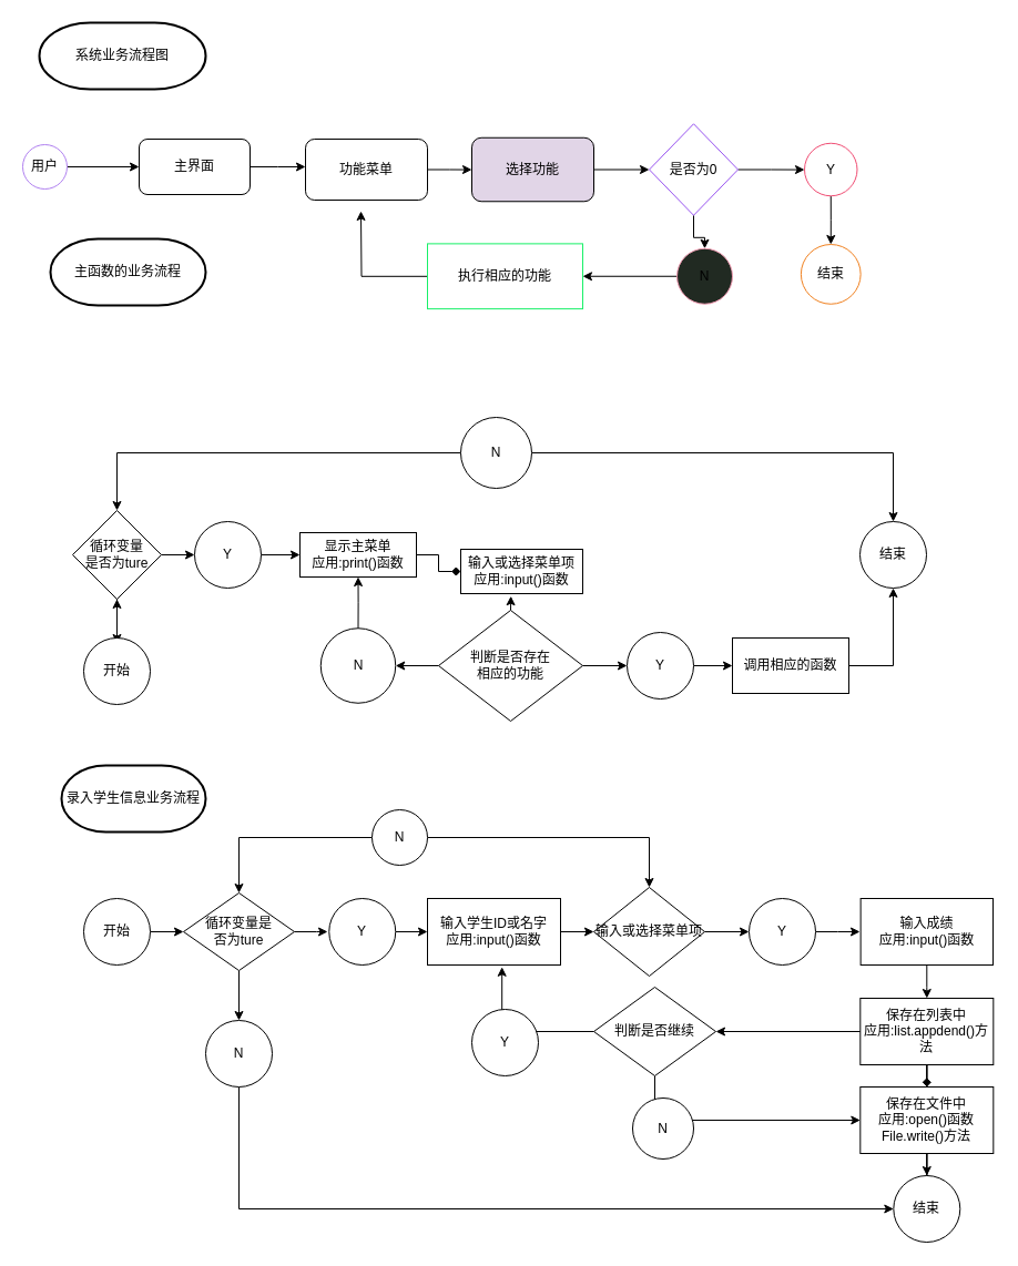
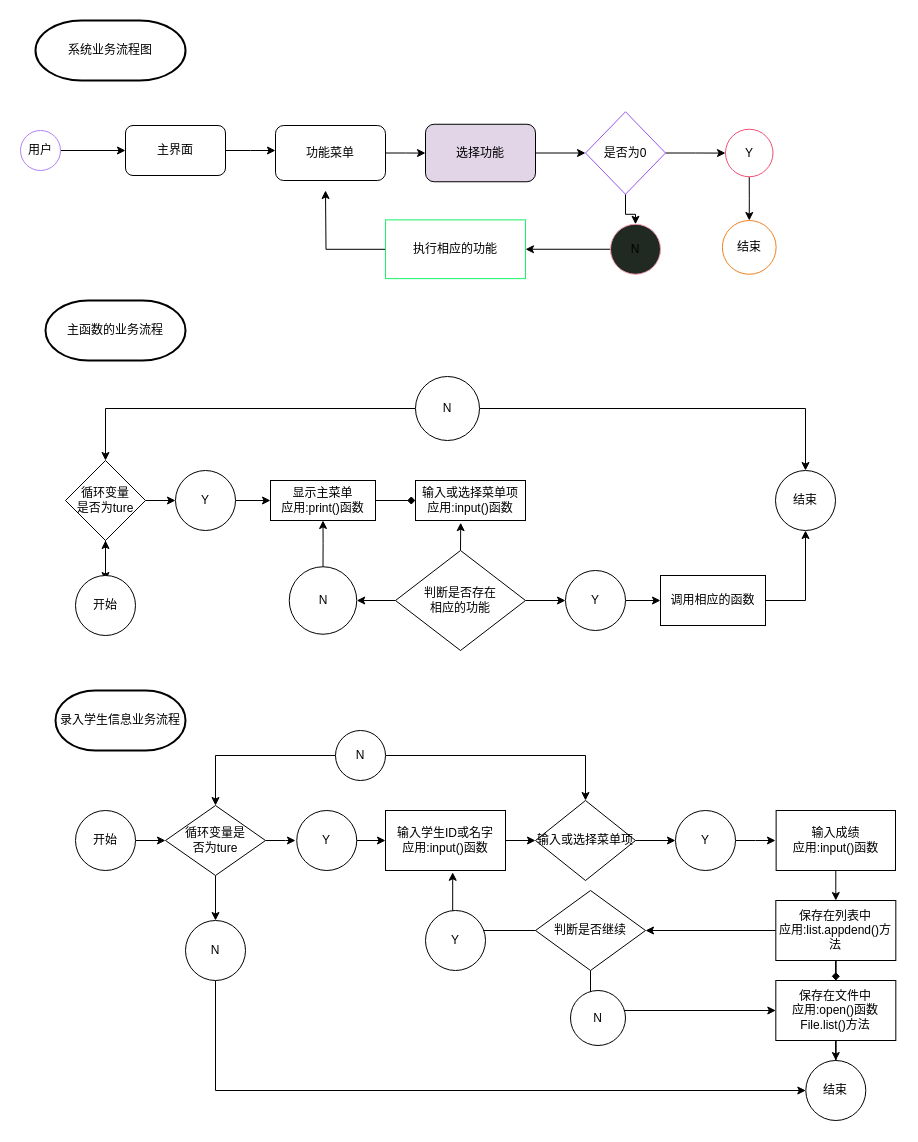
  <mxCell id="0" />
  <mxCell id="1" parent="0" />
  <mxCell id="2" style="edgeStyle=orthogonalEdgeStyle;rounded=0;orthogonalLoop=1;jettySize=auto;html=1;" parent="1" source="3" edge="1"><mxGeometry relative="1" as="geometry"><mxPoint x="125" y="150" as="targetPoint" /></mxGeometry></mxCell>
  <mxCell id="3" value="用户" style="ellipse;whiteSpace=wrap;html=1;aspect=fixed;strokeColor=#B182F0;labelBackgroundColor=none;" parent="1" vertex="1"><mxGeometry x="20" y="130" width="40" height="40" as="geometry" /></mxCell>
  <mxCell id="4" style="edgeStyle=orthogonalEdgeStyle;rounded=0;orthogonalLoop=1;jettySize=auto;html=1;" parent="1" source="5" edge="1"><mxGeometry relative="1" as="geometry"><mxPoint x="275" y="150" as="targetPoint" /></mxGeometry></mxCell>
  <mxCell id="5" value="主界面" style="rounded=1;whiteSpace=wrap;html=1;" parent="1" vertex="1"><mxGeometry x="125" y="125" width="100" height="50" as="geometry" /></mxCell>
  <mxCell id="6" style="edgeStyle=orthogonalEdgeStyle;rounded=0;orthogonalLoop=1;jettySize=auto;html=1;" parent="1" source="7" target="9" edge="1"><mxGeometry relative="1" as="geometry"><mxPoint x="425" y="152.5" as="targetPoint" /></mxGeometry></mxCell>
  <mxCell id="7" value="功能菜单" style="rounded=1;whiteSpace=wrap;html=1;" parent="1" vertex="1"><mxGeometry x="275" y="125" width="110" height="55" as="geometry" /></mxCell>
  <mxCell id="8" style="edgeStyle=orthogonalEdgeStyle;rounded=0;orthogonalLoop=1;jettySize=auto;html=1;" parent="1" source="9" target="12" edge="1"><mxGeometry relative="1" as="geometry"><mxPoint x="575" y="152.5" as="targetPoint" /></mxGeometry></mxCell>
  <mxCell id="9" value="选择功能" style="rounded=1;whiteSpace=wrap;html=1;fillColor=#e1d5e7;" parent="1" vertex="1"><mxGeometry x="425" y="123.75" width="110" height="57.5" as="geometry" /></mxCell>
  <mxCell id="10" style="edgeStyle=orthogonalEdgeStyle;rounded=0;orthogonalLoop=1;jettySize=auto;html=1;exitX=1;exitY=0.5;exitDx=0;exitDy=0;" parent="1" source="12" target="14" edge="1"><mxGeometry relative="1" as="geometry"><mxPoint x="715" y="153" as="targetPoint" /></mxGeometry></mxCell>
  <mxCell id="11" style="edgeStyle=orthogonalEdgeStyle;rounded=0;orthogonalLoop=1;jettySize=auto;html=1;" parent="1" source="12" target="17" edge="1"><mxGeometry relative="1" as="geometry"><mxPoint x="635" y="240" as="targetPoint" /></mxGeometry></mxCell>
  <mxCell id="12" value="是否为0" style="rhombus;whiteSpace=wrap;html=1;strokeColor=#9854F0;labelBackgroundColor=none;labelBorderColor=none;" parent="1" vertex="1"><mxGeometry x="585" y="111.25" width="80" height="82.5" as="geometry" /></mxCell>
  <mxCell id="13" style="edgeStyle=orthogonalEdgeStyle;rounded=0;orthogonalLoop=1;jettySize=auto;html=1;" parent="1" source="14" target="15" edge="1"><mxGeometry relative="1" as="geometry"><mxPoint x="748.75" y="220" as="targetPoint" /></mxGeometry></mxCell>
  <mxCell id="14" value="Y" style="ellipse;whiteSpace=wrap;html=1;aspect=fixed;strokeColor=#F04F75;" parent="1" vertex="1"><mxGeometry x="725" y="128.75" width="47.5" height="47.5" as="geometry" /></mxCell>
  <mxCell id="15" value="结束" style="ellipse;whiteSpace=wrap;html=1;aspect=fixed;strokeColor=#F08222;" parent="1" vertex="1"><mxGeometry x="721.88" y="220" width="53.75" height="53.75" as="geometry" /></mxCell>
  <mxCell id="16" style="edgeStyle=orthogonalEdgeStyle;rounded=0;orthogonalLoop=1;jettySize=auto;html=1;" parent="1" source="17" target="19" edge="1"><mxGeometry relative="1" as="geometry"><mxPoint x="505" y="248.75" as="targetPoint" /></mxGeometry></mxCell>
  <mxCell id="17" value="N" style="ellipse;whiteSpace=wrap;html=1;aspect=fixed;strokeColor=#F09AB1;fillColor=#212A22;" parent="1" vertex="1"><mxGeometry x="610" y="223.75" width="50" height="50" as="geometry" /></mxCell>
  <mxCell id="18" style="edgeStyle=orthogonalEdgeStyle;rounded=0;orthogonalLoop=1;jettySize=auto;html=1;" parent="1" source="19" edge="1"><mxGeometry relative="1" as="geometry"><mxPoint x="325" y="190" as="targetPoint" /></mxGeometry></mxCell>
  <mxCell id="19" value="执行相应的功能" style="rounded=0;whiteSpace=wrap;html=1;strokeColor=#1AF069;" parent="1" vertex="1"><mxGeometry x="385" y="219.38" width="140" height="58.75" as="geometry" /></mxCell>
  <mxCell id="20" value="系统业务流程图" style="strokeWidth=2;html=1;shape=mxgraph.flowchart.terminator;whiteSpace=wrap;" parent="1" vertex="1"><mxGeometry x="35" y="20" width="150" height="60" as="geometry" /></mxCell>
- <mxCell id="21" value="主函数的业务流程" style="strokeWidth=2;html=1;shape=mxgraph.flowchart.terminator;whiteSpace=wrap;" parent="1" vertex="1"><mxGeometry x="45" y="215" width="140" height="60" as="geometry" /></mxCell>
+ <mxCell id="21" value="主函数的业务流程" style="strokeWidth=2;html=1;shape=mxgraph.flowchart.terminator;whiteSpace=wrap;" parent="1" vertex="1"><mxGeometry x="45" y="300" width="140" height="60" as="geometry" /></mxCell>
  <mxCell id="22" style="edgeStyle=orthogonalEdgeStyle;rounded=0;orthogonalLoop=1;jettySize=auto;html=1;" parent="1" edge="1"><mxGeometry relative="1" as="geometry"><mxPoint x="105" y="580" as="targetPoint" /><mxPoint x="105" y="566.25" as="sourcePoint" /><Array as="points"><mxPoint x="105" y="530" /><mxPoint x="105" y="530" /></Array></mxGeometry></mxCell>
  <mxCell id="23" style="edgeStyle=orthogonalEdgeStyle;rounded=0;orthogonalLoop=1;jettySize=auto;html=1;" parent="1" edge="1"><mxGeometry relative="1" as="geometry"><mxPoint x="105" y="540" as="targetPoint" /><mxPoint x="105" y="566.25" as="sourcePoint" /></mxGeometry></mxCell>
  <mxCell id="24" style="edgeStyle=orthogonalEdgeStyle;rounded=0;orthogonalLoop=1;jettySize=auto;html=1;" parent="1" source="25" target="27" edge="1"><mxGeometry relative="1" as="geometry"><mxPoint x="185" y="500" as="targetPoint" /></mxGeometry></mxCell>
  <mxCell id="25" value="循环变量&lt;br&gt;是否为ture&lt;br&gt;" style="rhombus;whiteSpace=wrap;html=1;" parent="1" vertex="1"><mxGeometry x="65" y="460" width="80" height="80" as="geometry" /></mxCell>
  <mxCell id="26" style="edgeStyle=orthogonalEdgeStyle;rounded=0;orthogonalLoop=1;jettySize=auto;html=1;" parent="1" source="27" target="29" edge="1"><mxGeometry relative="1" as="geometry"><mxPoint x="265" y="500" as="targetPoint" /></mxGeometry></mxCell>
  <mxCell id="27" value="Y" style="ellipse;whiteSpace=wrap;html=1;aspect=fixed;" parent="1" vertex="1"><mxGeometry x="175" y="470" width="60" height="60" as="geometry" /></mxCell>
  <mxCell id="28" style="edgeStyle=orthogonalEdgeStyle;rounded=0;orthogonalLoop=1;jettySize=auto;html=1;endArrow=diamond;" parent="1" source="29" target="30" edge="1"><mxGeometry relative="1" as="geometry"><mxPoint x="415" y="500" as="targetPoint" /></mxGeometry></mxCell>
  <mxCell id="29" value="显示主菜单&lt;br&gt;应用:print()函数" style="rounded=0;whiteSpace=wrap;html=1;" parent="1" vertex="1"><mxGeometry x="270" y="480" width="105" height="40" as="geometry" /></mxCell>
- <mxCell id="30" value="输入或选择菜单项&lt;br&gt;应用:input()函数" style="rounded=0;whiteSpace=wrap;html=1;" parent="1" vertex="1"><mxGeometry x="415" y="495" width="110" height="40" as="geometry" /></mxCell>
+ <mxCell id="30" value="输入或选择菜单项&lt;br&gt;应用:input()函数" style="rounded=0;whiteSpace=wrap;html=1;" parent="1" vertex="1"><mxGeometry x="415" y="480" width="110" height="40" as="geometry" /></mxCell>
  <mxCell id="31" style="edgeStyle=orthogonalEdgeStyle;rounded=0;orthogonalLoop=1;jettySize=auto;html=1;entryX=1;entryY=0.5;entryDx=0;entryDy=0;" parent="1" source="34" target="36" edge="1"><mxGeometry relative="1" as="geometry"><mxPoint x="360" y="600" as="targetPoint" /></mxGeometry></mxCell>
  <mxCell id="32" style="edgeStyle=orthogonalEdgeStyle;rounded=0;orthogonalLoop=1;jettySize=auto;html=1;" parent="1" source="34" target="38" edge="1"><mxGeometry relative="1" as="geometry"><mxPoint x="555" y="600" as="targetPoint" /></mxGeometry></mxCell>
  <mxCell id="33" style="edgeStyle=orthogonalEdgeStyle;rounded=0;orthogonalLoop=1;jettySize=auto;html=1;exitX=0.5;exitY=0;exitDx=0;exitDy=0;entryX=0.411;entryY=1.055;entryDx=0;entryDy=0;entryPerimeter=0;" parent="1" source="34" target="30" edge="1"><mxGeometry relative="1" as="geometry" /></mxCell>
  <mxCell id="34" value="判断是否存在&lt;br&gt;相应的功能" style="rhombus;whiteSpace=wrap;html=1;" parent="1" vertex="1"><mxGeometry x="395" y="550" width="130" height="100" as="geometry" /></mxCell>
  <mxCell id="35" style="edgeStyle=orthogonalEdgeStyle;rounded=0;orthogonalLoop=1;jettySize=auto;html=1;entryX=0.5;entryY=1;entryDx=0;entryDy=0;" parent="1" source="36" target="29" edge="1"><mxGeometry relative="1" as="geometry" /></mxCell>
  <mxCell id="36" value="N" style="ellipse;whiteSpace=wrap;html=1;aspect=fixed;" parent="1" vertex="1"><mxGeometry x="288.75" y="566.25" width="67.5" height="67.5" as="geometry" /></mxCell>
  <mxCell id="37" style="edgeStyle=orthogonalEdgeStyle;rounded=0;orthogonalLoop=1;jettySize=auto;html=1;" parent="1" source="38" target="40" edge="1"><mxGeometry relative="1" as="geometry"><mxPoint x="665" y="600" as="targetPoint" /></mxGeometry></mxCell>
  <mxCell id="38" value="Y" style="ellipse;whiteSpace=wrap;html=1;aspect=fixed;" parent="1" vertex="1"><mxGeometry x="565" y="570" width="60" height="60" as="geometry" /></mxCell>
  <mxCell id="39" style="edgeStyle=orthogonalEdgeStyle;rounded=0;orthogonalLoop=1;jettySize=auto;html=1;" parent="1" source="40" target="41" edge="1"><mxGeometry relative="1" as="geometry"><mxPoint x="785" y="550" as="targetPoint" /></mxGeometry></mxCell>
  <mxCell id="40" value="调用相应的函数" style="rounded=0;whiteSpace=wrap;html=1;" parent="1" vertex="1"><mxGeometry x="660" y="575" width="105" height="50" as="geometry" /></mxCell>
  <mxCell id="41" value="结束" style="ellipse;whiteSpace=wrap;html=1;aspect=fixed;" parent="1" vertex="1"><mxGeometry x="775" y="470" width="60" height="60" as="geometry" /></mxCell>
  <mxCell id="42" style="edgeStyle=orthogonalEdgeStyle;rounded=0;orthogonalLoop=1;jettySize=auto;html=1;entryX=0.5;entryY=0;entryDx=0;entryDy=0;" parent="1" source="44" target="41" edge="1"><mxGeometry relative="1" as="geometry" /></mxCell>
  <mxCell id="43" style="edgeStyle=orthogonalEdgeStyle;rounded=0;orthogonalLoop=1;jettySize=auto;html=1;entryX=0.5;entryY=0;entryDx=0;entryDy=0;" parent="1" source="44" target="25" edge="1"><mxGeometry relative="1" as="geometry" /></mxCell>
  <mxCell id="44" value="N" style="ellipse;whiteSpace=wrap;html=1;aspect=fixed;" parent="1" vertex="1"><mxGeometry x="415" y="376" width="64" height="64" as="geometry" /></mxCell>
  <mxCell id="45" value="开始" style="ellipse;whiteSpace=wrap;html=1;aspect=fixed;" parent="1" vertex="1"><mxGeometry x="75" y="575" width="60" height="60" as="geometry" /></mxCell>
  <mxCell id="46" value="录入学生信息业务流程" style="strokeWidth=2;html=1;shape=mxgraph.flowchart.terminator;whiteSpace=wrap;" vertex="1" parent="1"><mxGeometry x="55" y="690" width="130" height="60" as="geometry" /></mxCell>
  <mxCell id="47" style="edgeStyle=orthogonalEdgeStyle;rounded=0;orthogonalLoop=1;jettySize=auto;html=1;" edge="1" parent="1" source="48" target="51"><mxGeometry relative="1" as="geometry"><mxPoint x="175" y="830" as="targetPoint" /></mxGeometry></mxCell>
  <mxCell id="48" value="开始" style="ellipse;whiteSpace=wrap;html=1;aspect=fixed;" vertex="1" parent="1"><mxGeometry x="75" y="810" width="60" height="60" as="geometry" /></mxCell>
  <mxCell id="49" style="edgeStyle=orthogonalEdgeStyle;rounded=0;orthogonalLoop=1;jettySize=auto;html=1;" edge="1" parent="1" source="51"><mxGeometry relative="1" as="geometry"><mxPoint x="295" y="840" as="targetPoint" /></mxGeometry></mxCell>
  <mxCell id="50" style="edgeStyle=orthogonalEdgeStyle;rounded=0;orthogonalLoop=1;jettySize=auto;html=1;" edge="1" parent="1" source="51" target="72"><mxGeometry relative="1" as="geometry"><mxPoint x="215" y="970" as="targetPoint" /></mxGeometry></mxCell>
  <mxCell id="51" value="循环变量是&lt;br&gt;否为ture" style="rhombus;whiteSpace=wrap;html=1;" vertex="1" parent="1"><mxGeometry x="165" y="805" width="100" height="70" as="geometry" /></mxCell>
  <mxCell id="52" style="edgeStyle=orthogonalEdgeStyle;rounded=0;orthogonalLoop=1;jettySize=auto;html=1;entryX=0.5;entryY=0;entryDx=0;entryDy=0;" edge="1" parent="1" source="54" target="51"><mxGeometry relative="1" as="geometry" /></mxCell>
  <mxCell id="53" style="edgeStyle=orthogonalEdgeStyle;rounded=0;orthogonalLoop=1;jettySize=auto;html=1;entryX=0.5;entryY=0;entryDx=0;entryDy=0;" edge="1" parent="1" source="54" target="60"><mxGeometry relative="1" as="geometry"><mxPoint x="585" y="755" as="targetPoint" /></mxGeometry></mxCell>
  <mxCell id="54" value="N" style="ellipse;whiteSpace=wrap;html=1;aspect=fixed;" vertex="1" parent="1"><mxGeometry x="335" y="730" width="50" height="50" as="geometry" /></mxCell>
  <mxCell id="55" style="edgeStyle=orthogonalEdgeStyle;rounded=0;orthogonalLoop=1;jettySize=auto;html=1;" edge="1" parent="1" source="56" target="58"><mxGeometry relative="1" as="geometry"><mxPoint x="405" y="840" as="targetPoint" /></mxGeometry></mxCell>
  <mxCell id="56" value="Y" style="ellipse;whiteSpace=wrap;html=1;aspect=fixed;" vertex="1" parent="1"><mxGeometry x="296.25" y="810" width="60" height="60" as="geometry" /></mxCell>
  <mxCell id="57" style="edgeStyle=orthogonalEdgeStyle;rounded=0;orthogonalLoop=1;jettySize=auto;html=1;" edge="1" parent="1" source="58" target="60"><mxGeometry relative="1" as="geometry"><mxPoint x="555" y="840" as="targetPoint" /></mxGeometry></mxCell>
  <mxCell id="58" value="输入学生ID或名字&lt;br&gt;应用:input()函数" style="rounded=0;whiteSpace=wrap;html=1;" vertex="1" parent="1"><mxGeometry x="385" y="810" width="120" height="60" as="geometry" /></mxCell>
  <mxCell id="59" style="edgeStyle=orthogonalEdgeStyle;rounded=0;orthogonalLoop=1;jettySize=auto;html=1;" edge="1" parent="1" source="60" target="62"><mxGeometry relative="1" as="geometry"><mxPoint x="665" y="840" as="targetPoint" /></mxGeometry></mxCell>
  <mxCell id="60" value="输入或选择菜单项" style="rhombus;whiteSpace=wrap;html=1;" vertex="1" parent="1"><mxGeometry x="535" y="800" width="100" height="80" as="geometry" /></mxCell>
  <mxCell id="61" style="edgeStyle=orthogonalEdgeStyle;rounded=0;orthogonalLoop=1;jettySize=auto;html=1;" edge="1" parent="1" source="62"><mxGeometry relative="1" as="geometry"><mxPoint x="775" y="840" as="targetPoint" /></mxGeometry></mxCell>
  <mxCell id="62" value="Y" style="ellipse;whiteSpace=wrap;html=1;aspect=fixed;" vertex="1" parent="1"><mxGeometry x="675" y="810" width="60" height="60" as="geometry" /></mxCell>
  <mxCell id="63" style="edgeStyle=orthogonalEdgeStyle;rounded=0;orthogonalLoop=1;jettySize=auto;html=1;" edge="1" parent="1" source="64" target="67"><mxGeometry relative="1" as="geometry"><mxPoint x="835.315" y="930" as="targetPoint" /></mxGeometry></mxCell>
  <mxCell id="64" value="输入成绩&lt;br&gt;应用:input()函数" style="rounded=0;whiteSpace=wrap;html=1;" vertex="1" parent="1"><mxGeometry x="775.63" y="810" width="119.37" height="60" as="geometry" /></mxCell>
  <mxCell id="65" style="edgeStyle=orthogonalEdgeStyle;rounded=0;orthogonalLoop=1;jettySize=auto;html=1;endArrow=diamond;" edge="1" parent="1" source="67" target="69"><mxGeometry relative="1" as="geometry"><mxPoint x="835.315" y="1000" as="targetPoint" /></mxGeometry></mxCell>
  <mxCell id="66" style="edgeStyle=orthogonalEdgeStyle;rounded=0;orthogonalLoop=1;jettySize=auto;html=1;entryX=1;entryY=0.5;entryDx=0;entryDy=0;" edge="1" parent="1" source="67" target="75"><mxGeometry relative="1" as="geometry"><mxPoint x="655" y="930" as="targetPoint" /></mxGeometry></mxCell>
  <mxCell id="67" value="保存在列表中&lt;br&gt;应用:list.appdend()方法" style="rounded=0;whiteSpace=wrap;html=1;" vertex="1" parent="1"><mxGeometry x="775.315" y="900" width="120" height="60" as="geometry" /></mxCell>
  <mxCell id="68" style="edgeStyle=orthogonalEdgeStyle;rounded=0;orthogonalLoop=1;jettySize=auto;html=1;entryX=0.5;entryY=0;entryDx=0;entryDy=0;" edge="1" parent="1" source="69" target="70"><mxGeometry relative="1" as="geometry" /></mxCell>
- <mxCell id="69" value="保存在文件中&lt;br&gt;应用:open()函数&lt;br&gt;File.write()方法" style="rounded=0;whiteSpace=wrap;html=1;" vertex="1" parent="1"><mxGeometry x="775.315" y="980" width="120" height="60" as="geometry" /></mxCell>
+ <mxCell id="69" value="保存在文件中&lt;br&gt;应用:open()函数&lt;br&gt;File.list()方法" style="rounded=0;whiteSpace=wrap;html=1;" vertex="1" parent="1"><mxGeometry x="775.315" y="980" width="120" height="60" as="geometry" /></mxCell>
  <mxCell id="70" value="结束" style="ellipse;whiteSpace=wrap;html=1;aspect=fixed;" vertex="1" parent="1"><mxGeometry x="805.31" y="1060" width="60" height="60" as="geometry" /></mxCell>
  <mxCell id="71" style="edgeStyle=orthogonalEdgeStyle;rounded=0;orthogonalLoop=1;jettySize=auto;html=1;entryX=0;entryY=0.5;entryDx=0;entryDy=0;" edge="1" parent="1" source="72" target="70"><mxGeometry relative="1" as="geometry"><mxPoint x="215" y="1090" as="targetPoint" /><Array as="points"><mxPoint x="215" y="1090" /></Array></mxGeometry></mxCell>
  <mxCell id="72" value="N" style="ellipse;whiteSpace=wrap;html=1;aspect=fixed;" vertex="1" parent="1"><mxGeometry x="185" y="920" width="60" height="60" as="geometry" /></mxCell>
  <mxCell id="73" style="edgeStyle=orthogonalEdgeStyle;rounded=0;orthogonalLoop=1;jettySize=auto;html=1;entryX=0.56;entryY=1.03;entryDx=0;entryDy=0;entryPerimeter=0;" edge="1" parent="1" source="75" target="58"><mxGeometry relative="1" as="geometry"><mxPoint x="375" y="930" as="targetPoint" /></mxGeometry></mxCell>
  <mxCell id="74" style="edgeStyle=orthogonalEdgeStyle;rounded=0;orthogonalLoop=1;jettySize=auto;html=1;entryX=0;entryY=0.5;entryDx=0;entryDy=0;" edge="1" parent="1" source="75" target="69"><mxGeometry relative="1" as="geometry"><mxPoint x="590" y="1020" as="targetPoint" /><Array as="points"><mxPoint x="590" y="1010" /></Array></mxGeometry></mxCell>
  <mxCell id="75" value="判断是否继续" style="rhombus;whiteSpace=wrap;html=1;" vertex="1" parent="1"><mxGeometry x="535" y="890" width="110" height="80" as="geometry" /></mxCell>
  <mxCell id="76" value="Y" style="ellipse;whiteSpace=wrap;html=1;aspect=fixed;" vertex="1" parent="1"><mxGeometry x="425" y="910" width="60" height="60" as="geometry" /></mxCell>
  <mxCell id="77" value="N" style="ellipse;whiteSpace=wrap;html=1;aspect=fixed;" vertex="1" parent="1"><mxGeometry x="570" y="990" width="55" height="55" as="geometry" /></mxCell>
